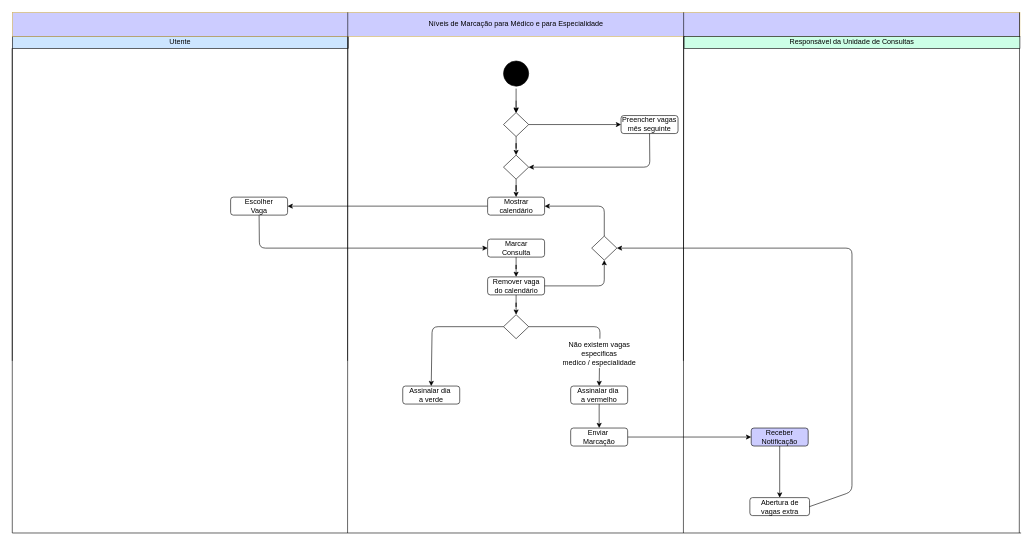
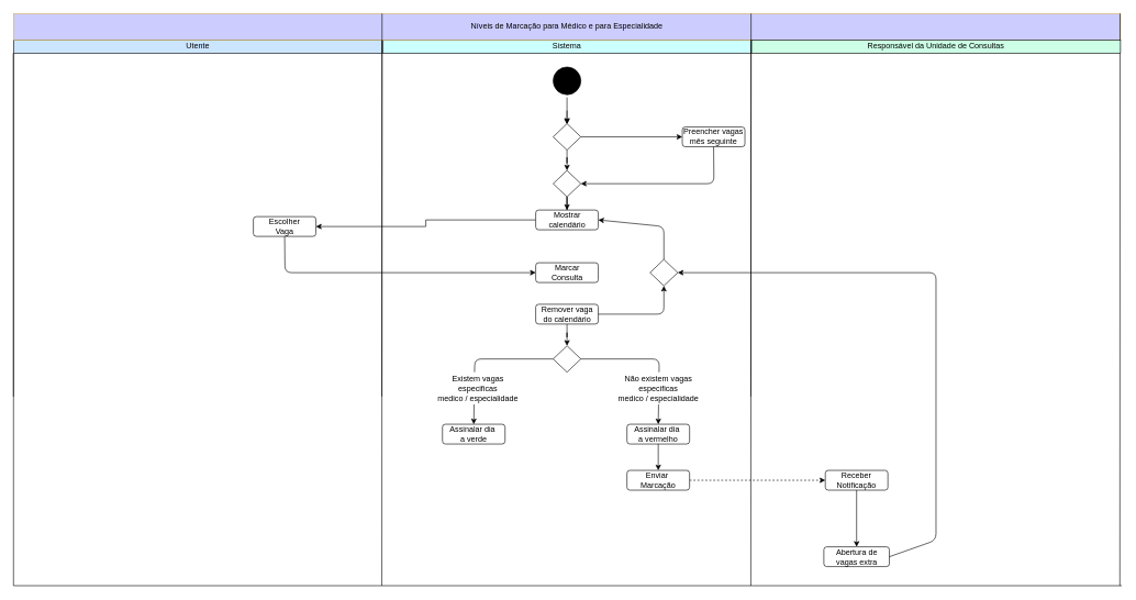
  <mxCell id="0" />
  <mxCell id="1" parent="0" />
  <mxCell id="2" value="Utente" style="rounded=0;whiteSpace=wrap;html=1;fillColor=#CCE5FF;" parent="1" vertex="1"><mxGeometry y="60" width="560" height="20" as="geometry" x="20" /></mxCell>
+ <mxCell id="3" value="Sistema" style="rounded=0;whiteSpace=wrap;html=1;fillColor=#CCFFFF;" parent="1" vertex="1"><mxGeometry x="580" y="60" width="560" height="20" as="geometry" /></mxCell>
  <mxCell id="4" value="" style="endArrow=none;html=1;entryX=0;entryY=1;entryDx=0;entryDy=0;" parent="1" edge="1"><mxGeometry width="50" height="50" relative="1" as="geometry"><mxPoint x="1139" y="601" as="sourcePoint" /><mxPoint x="1139.33" as="targetPoint" y="20" /></mxGeometry></mxCell>
  <mxCell id="5" value="" style="endArrow=none;html=1;entryX=0;entryY=1;entryDx=0;entryDy=0;" parent="1" edge="1"><mxGeometry width="50" height="50" relative="1" as="geometry"><mxPoint x="579" y="601" as="sourcePoint" /><mxPoint x="579.33" as="targetPoint" y="20" /></mxGeometry></mxCell>
  <mxCell id="6" value=" Níveis de Marcação para Médico e para Especialidade" style="rounded=0;whiteSpace=wrap;html=1;strokeColor=#d6b656;fillColor=#CCCCFF;" parent="1" vertex="1"><mxGeometry width="1680" height="40" as="geometry" x="20" y="20" /></mxCell>
  <mxCell id="7" value="" style="endArrow=none;html=1;shadow=0;strokeColor=#000000;entryX=0;entryY=1;entryDx=0;entryDy=0;" parent="1" target="2" edge="1"><mxGeometry width="50" height="50" relative="1" as="geometry"><mxPoint y="601" as="sourcePoint" x="20" /><mxPoint x="260" y="140" as="targetPoint" /></mxGeometry></mxCell>
  <mxCell id="8" style="edgeStyle=orthogonalEdgeStyle;rounded=0;orthogonalLoop=1;jettySize=auto;html=1;entryX=0.5;entryY=0;entryDx=0;entryDy=0;" parent="1" source="26" target="12" edge="1"><mxGeometry relative="1" as="geometry" /></mxCell>
  <mxCell id="9" style="edgeStyle=orthogonalEdgeStyle;rounded=0;orthogonalLoop=1;jettySize=auto;html=1;strokeColor=#000000;" parent="1" source="10" edge="1"><mxGeometry relative="1" as="geometry"><mxPoint x="860" y="188" as="targetPoint" /></mxGeometry></mxCell>
  <mxCell id="10" value="" style="ellipse;html=1;shape=startState;fillColor=#000000;" parent="1" vertex="1"><mxGeometry x="835" y="97" width="50" height="50" as="geometry" /></mxCell>
  <mxCell id="11" style="edgeStyle=orthogonalEdgeStyle;rounded=0;orthogonalLoop=1;jettySize=auto;html=1;entryX=1;entryY=0.5;entryDx=0;entryDy=0;" parent="1" source="12" target="16" edge="1"><mxGeometry relative="1" as="geometry"><mxPoint x="685" y="342" as="targetPoint" /></mxGeometry></mxCell>
- <mxCell id="12" value="Mostrar&lt;br&gt;calendário" style="rounded=1;whiteSpace=wrap;html=1;strokeColor=#000000;fillColor=#FFFFFF;" parent="1" vertex="1"><mxGeometry x="812.5" y="328" width="95" height="30" as="geometry" /></mxCell>
+ <mxCell id="12" value="Mostrar&lt;br&gt;calendário" style="rounded=1;whiteSpace=wrap;html=1;strokeColor=#000000;fillColor=#FFFFFF;" parent="1" vertex="1"><mxGeometry x="812.5" y="318" width="95" height="30" as="geometry" /></mxCell>
  <mxCell id="13" style="edgeStyle=orthogonalEdgeStyle;rounded=0;orthogonalLoop=1;jettySize=auto;html=1;exitX=0.25;exitY=0;exitDx=0;exitDy=0;strokeColor=#FFFFFF;" parent="1" edge="1"><mxGeometry relative="1" as="geometry"><mxPoint x="1280" y="97" as="targetPoint" /><mxPoint x="1280" y="62" as="sourcePoint" /></mxGeometry></mxCell>
  <mxCell id="14" value="" style="endArrow=none;html=1;entryX=0;entryY=1;entryDx=0;entryDy=0;" parent="1" edge="1"><mxGeometry width="50" height="50" relative="1" as="geometry"><mxPoint x="1699" y="888" as="sourcePoint" /><mxPoint x="1699.33" as="targetPoint" y="20" /></mxGeometry></mxCell>
  <mxCell id="15" value="Responsável da Unidade de Consultas" style="rounded=0;whiteSpace=wrap;html=1;fillColor=#CCFFE6;" parent="1" vertex="1"><mxGeometry x="1140" y="60" width="560" height="20" as="geometry" /></mxCell>
  <mxCell id="16" value="Escolher&lt;br&gt;Vaga" style="rounded=1;whiteSpace=wrap;html=1;strokeColor=#000000;fillColor=#FFFFFF;" parent="1" vertex="1"><mxGeometry x="384" y="328" width="95" height="30" as="geometry" /></mxCell>
- <mxCell id="17" style="edgeStyle=orthogonalEdgeStyle;rounded=0;orthogonalLoop=1;jettySize=auto;html=1;strokeColor=#000000;" parent="1" source="18" target="21" edge="1"><mxGeometry relative="1" as="geometry" /></mxCell>
  <mxCell id="18" value="Marcar&lt;br&gt;Consulta" style="rounded=1;whiteSpace=wrap;html=1;strokeColor=#000000;fillColor=#FFFFFF;" parent="1" vertex="1"><mxGeometry x="812.5" y="398" width="95" height="30" as="geometry" /></mxCell>
  <mxCell id="19" value="" style="endArrow=classic;html=1;strokeColor=#000000;exitX=0.5;exitY=1;exitDx=0;exitDy=0;entryX=0;entryY=0.5;entryDx=0;entryDy=0;" parent="1" source="16" target="18" edge="1"><mxGeometry width="50" height="50" relative="1" as="geometry"><mxPoint x="440" y="448" as="sourcePoint" /><mxPoint x="490" y="398" as="targetPoint" /><Array as="points"><mxPoint x="432" y="413" /></Array></mxGeometry></mxCell>
  <mxCell id="20" style="edgeStyle=orthogonalEdgeStyle;rounded=0;orthogonalLoop=1;jettySize=auto;html=1;entryX=0.5;entryY=0;entryDx=0;entryDy=0;strokeColor=#000000;" parent="1" source="21" target="32" edge="1"><mxGeometry relative="1" as="geometry" /></mxCell>
  <mxCell id="21" value="Remover vaga&lt;br&gt;do calendário" style="rounded=1;whiteSpace=wrap;html=1;strokeColor=#000000;fillColor=#FFFFFF;" parent="1" vertex="1"><mxGeometry x="812.5" y="461" width="95" height="30" as="geometry" /></mxCell>
  <mxCell id="22" style="edgeStyle=orthogonalEdgeStyle;rounded=0;orthogonalLoop=1;jettySize=auto;html=1;entryX=0;entryY=0.5;entryDx=0;entryDy=0;strokeColor=#000000;" parent="1" source="23" target="25" edge="1"><mxGeometry relative="1" as="geometry" /></mxCell>
  <mxCell id="23" value="" style="rhombus;whiteSpace=wrap;html=1;strokeColor=#000000;fillColor=#FFFFFF;" parent="1" vertex="1"><mxGeometry x="839" y="187" width="42" height="40" as="geometry" /></mxCell>
  <mxCell id="24" style="edgeStyle=orthogonalEdgeStyle;rounded=0;orthogonalLoop=1;jettySize=auto;html=1;entryX=0.5;entryY=0;entryDx=0;entryDy=0;" parent="1" target="23" edge="1"><mxGeometry relative="1" as="geometry"><mxPoint x="860" y="167" as="sourcePoint" /><mxPoint x="860" y="257" as="targetPoint" /></mxGeometry></mxCell>
  <mxCell id="25" value="Preencher vagas&lt;br&gt;mês seguinte" style="rounded=1;whiteSpace=wrap;html=1;strokeColor=#000000;fillColor=#FFFFFF;" parent="1" vertex="1"><mxGeometry x="1035" y="192" width="95" height="30" as="geometry" /></mxCell>
  <mxCell id="26" value="" style="rhombus;whiteSpace=wrap;html=1;strokeColor=#000000;fillColor=#FFFFFF;" parent="1" vertex="1"><mxGeometry x="839" y="258" width="42" height="40" as="geometry" /></mxCell>
  <mxCell id="27" style="edgeStyle=orthogonalEdgeStyle;rounded=0;orthogonalLoop=1;jettySize=auto;html=1;entryX=0.5;entryY=0;entryDx=0;entryDy=0;" parent="1" source="23" target="26" edge="1"><mxGeometry relative="1" as="geometry"><mxPoint x="860" y="227" as="sourcePoint" /><mxPoint x="860" y="328" as="targetPoint" /></mxGeometry></mxCell>
  <mxCell id="28" value="" style="endArrow=classic;html=1;strokeColor=#000000;exitX=0.5;exitY=1;exitDx=0;exitDy=0;entryX=1;entryY=0.5;entryDx=0;entryDy=0;" parent="1" source="25" target="26" edge="1"><mxGeometry width="50" height="50" relative="1" as="geometry"><mxPoint x="657" y="371" as="sourcePoint" /><mxPoint x="707" y="321" as="targetPoint" /><Array as="points"><mxPoint x="1083" y="278" /></Array></mxGeometry></mxCell>
  <mxCell id="29" value="" style="endArrow=none;html=1;shadow=0;strokeColor=#000000;entryX=0;entryY=1;entryDx=0;entryDy=0;" parent="1" edge="1"><mxGeometry width="50" height="50" relative="1" as="geometry"><mxPoint y="888" as="sourcePoint" x="20" /><mxPoint x="20" y="80" as="targetPoint" /></mxGeometry></mxCell>
  <mxCell id="30" value="" style="endArrow=none;html=1;entryX=0;entryY=1;entryDx=0;entryDy=0;" parent="1" edge="1"><mxGeometry width="50" height="50" relative="1" as="geometry"><mxPoint x="579" y="888" as="sourcePoint" /><mxPoint x="579.33" as="targetPoint" y="20" /></mxGeometry></mxCell>
  <mxCell id="31" value="" style="endArrow=none;html=1;entryX=0;entryY=1;entryDx=0;entryDy=0;" parent="1" edge="1"><mxGeometry width="50" height="50" relative="1" as="geometry"><mxPoint x="1139" y="888" as="sourcePoint" /><mxPoint x="1139.33" as="targetPoint" y="20" /></mxGeometry></mxCell>
  <mxCell id="32" value="" style="rhombus;whiteSpace=wrap;html=1;strokeColor=#000000;fillColor=#FFFFFF;" parent="1" vertex="1"><mxGeometry x="839" y="524" width="42" height="40" as="geometry" /></mxCell>
  <mxCell id="33" value="" style="endArrow=classic;html=1;strokeColor=#000000;exitX=0;exitY=0.5;exitDx=0;exitDy=0;entryX=0.5;entryY=0;entryDx=0;entryDy=0;" parent="1" source="32" target="37" edge="1"><mxGeometry width="50" height="50" relative="1" as="geometry"><mxPoint x="573" y="504" as="sourcePoint" /><mxPoint x="636" y="608" as="targetPoint" /><Array as="points"><mxPoint x="720" y="544" /></Array></mxGeometry></mxCell>
  <mxCell id="34" value="" style="endArrow=classic;html=1;strokeColor=#000000;exitX=1;exitY=0.5;exitDx=0;exitDy=0;entryX=0.5;entryY=0;entryDx=0;entryDy=0;" parent="1" source="32" target="39" edge="1"><mxGeometry width="50" height="50" relative="1" as="geometry"><mxPoint x="909" y="545" as="sourcePoint" /><mxPoint x="1063" y="544" as="targetPoint" /><Array as="points"><mxPoint x="1000" y="544" /></Array></mxGeometry></mxCell>
+ <mxCell id="35" value="Existem vagas especificas&lt;br&gt;medico / especialidade" style="text;html=1;strokeColor=none;align=center;verticalAlign=middle;whiteSpace=wrap;rounded=0;fillColor=#ffffff;" parent="1" vertex="1"><mxGeometry x="657" y="564" width="136" height="49" as="geometry" /></mxCell>
  <mxCell id="36" value="Não existem vagas especificas&lt;br&gt;medico / especialidade" style="text;html=1;strokeColor=none;align=center;verticalAlign=middle;whiteSpace=wrap;rounded=0;fillColor=#ffffff;" parent="1" vertex="1"><mxGeometry x="930.5" y="564" width="136" height="49" as="geometry" /></mxCell>
  <mxCell id="37" value="Assinalar dia&amp;nbsp;&lt;br&gt;a verde" style="rounded=1;whiteSpace=wrap;html=1;strokeColor=#000000;fillColor=#FFFFFF;" parent="1" vertex="1"><mxGeometry x="671" y="643" width="95" height="30" as="geometry" /></mxCell>
  <mxCell id="38" style="edgeStyle=orthogonalEdgeStyle;rounded=0;orthogonalLoop=1;jettySize=auto;html=1;entryX=0.5;entryY=0;entryDx=0;entryDy=0;strokeColor=#000000;" parent="1" source="39" target="41" edge="1"><mxGeometry relative="1" as="geometry" /></mxCell>
  <mxCell id="39" value="Assinalar dia&amp;nbsp;&lt;br&gt;a vermelho" style="rounded=1;whiteSpace=wrap;html=1;strokeColor=#000000;fillColor=#FFFFFF;" parent="1" vertex="1"><mxGeometry x="951" y="643" width="95" height="30" as="geometry" /></mxCell>
- <mxCell id="40" style="edgeStyle=orthogonalEdgeStyle;rounded=0;orthogonalLoop=1;jettySize=auto;html=1;entryX=0;entryY=0.5;entryDx=0;entryDy=0;strokeColor=#000000;" parent="1" source="41" target="43" edge="1"><mxGeometry relative="1" as="geometry" /></mxCell>
+ <mxCell id="40" style="edgeStyle=orthogonalEdgeStyle;rounded=0;orthogonalLoop=1;jettySize=auto;html=1;entryX=0;entryY=0.5;entryDx=0;entryDy=0;strokeColor=#000000;dashed=1;" parent="1" source="41" target="43" edge="1"><mxGeometry relative="1" as="geometry" /></mxCell>
  <mxCell id="41" value="Enviar&amp;nbsp;&lt;br&gt;Marcação" style="rounded=1;whiteSpace=wrap;html=1;strokeColor=#000000;fillColor=#FFFFFF;" parent="1" vertex="1"><mxGeometry x="951" y="713" width="95" height="30" as="geometry" /></mxCell>
  <mxCell id="42" style="edgeStyle=orthogonalEdgeStyle;rounded=0;orthogonalLoop=1;jettySize=auto;html=1;entryX=0.5;entryY=0;entryDx=0;entryDy=0;strokeColor=#000000;" parent="1" source="43" target="44" edge="1"><mxGeometry relative="1" as="geometry" /></mxCell>
- <mxCell id="43" value="Receber&lt;br&gt;Notificação" style="rounded=1;whiteSpace=wrap;html=1;strokeColor=#000000;fillColor=#ccccff;" parent="1" vertex="1"><mxGeometry x="1252" y="713" width="95" height="30" as="geometry" /></mxCell>
+ <mxCell id="43" value="Receber&lt;br&gt;Notificação" style="rounded=1;whiteSpace=wrap;html=1;strokeColor=#000000;fillColor=#FFFFFF;" parent="1" vertex="1"><mxGeometry x="1252" y="713" width="95" height="30" as="geometry" /></mxCell>
  <mxCell id="44" value="&amp;nbsp;Abertura de&amp;nbsp;&lt;br&gt;vagas extra" style="rounded=1;whiteSpace=wrap;html=1;strokeColor=#000000;fillColor=#FFFFFF;" parent="1" vertex="1"><mxGeometry x="1249.75" y="829" width="99.5" height="30" as="geometry" /></mxCell>
  <mxCell id="45" value="" style="endArrow=classic;html=1;strokeColor=#000000;exitX=1;exitY=0.5;exitDx=0;exitDy=0;entryX=1;entryY=0.5;entryDx=0;entryDy=0;" parent="1" source="44" target="46" edge="1"><mxGeometry width="50" height="50" relative="1" as="geometry"><mxPoint x="1392" y="804" as="sourcePoint" /><mxPoint x="1301" y="384" as="targetPoint" /><Array as="points"><mxPoint x="1420" y="819" /><mxPoint x="1420" y="413" /></Array></mxGeometry></mxCell>
  <mxCell id="46" value="" style="rhombus;whiteSpace=wrap;html=1;strokeColor=#000000;fillColor=#FFFFFF;" parent="1" vertex="1"><mxGeometry x="986" y="393" width="42" height="40" as="geometry" /></mxCell>
  <mxCell id="47" value="" style="endArrow=classic;html=1;strokeColor=#000000;exitX=1;exitY=0.5;exitDx=0;exitDy=0;entryX=0.5;entryY=1;entryDx=0;entryDy=0;" parent="1" source="21" target="46" edge="1"><mxGeometry width="50" height="50" relative="1" as="geometry"><mxPoint x="1007" y="483" as="sourcePoint" /><mxPoint x="1057" y="433" as="targetPoint" /><Array as="points"><mxPoint x="1007" y="476" /></Array></mxGeometry></mxCell>
  <mxCell id="48" value="" style="endArrow=none;html=1;strokeColor=#000000;" parent="1" edge="1"><mxGeometry width="50" height="50" relative="1" as="geometry"><mxPoint y="888" as="sourcePoint" x="20" /><mxPoint x="1702" y="888" as="targetPoint" /></mxGeometry></mxCell>
  <mxCell id="49" value="" style="endArrow=classic;html=1;strokeColor=#000000;exitX=0.5;exitY=0;exitDx=0;exitDy=0;entryX=1;entryY=0.5;entryDx=0;entryDy=0;" parent="1" source="46" target="12" edge="1"><mxGeometry width="50" height="50" relative="1" as="geometry"><mxPoint x="1014" y="368" as="sourcePoint" /><mxPoint x="1064" y="318" as="targetPoint" /><Array as="points"><mxPoint x="1007" y="343" /></Array></mxGeometry></mxCell>
